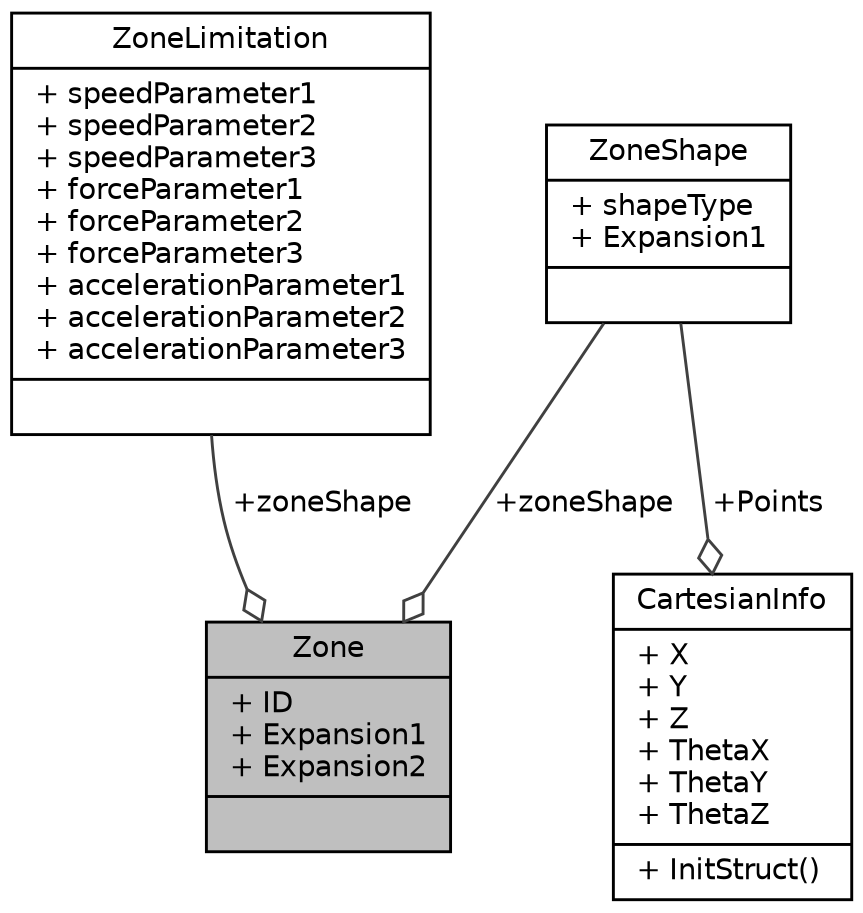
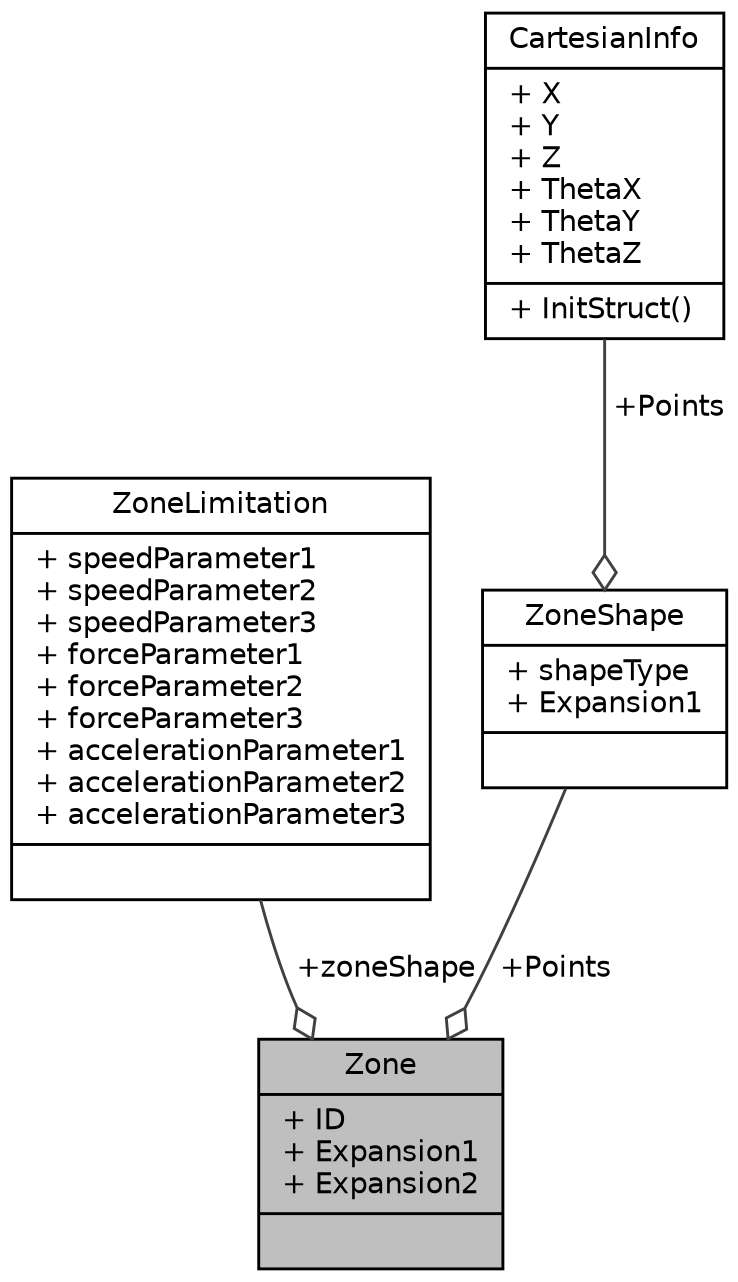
  digraph {
    node [color=black fillcolor=white fontname=Helvetica fontsize=10 shape=record style=filled]
    edge [arrowhead=odiamond color=grey25 fontname=Helvetica fontsize=10 labelfontname=Helvetica labelfontsize=10 style=solid]
    n1 [fillcolor=grey75 fontcolor=black height=0.2 label="{Zone\n|+ ID\l+ Expansion1\l+ Expansion2\l|}" width=0.4]
    n2 [height=0.2 label="{ZoneLimitation\n|+ speedParameter1\l+ speedParameter2\l+ speedParameter3\l+ forceParameter1\l+ forceParameter2\l+ forceParameter3\l+ accelerationParameter1\l+ accelerationParameter2\l+ accelerationParameter3\l|}" width=0.4]
    n3 [height=0.2 label="{ZoneShape\n|+ shapeType\l+ Expansion1\l|}" width=0.4]
    n4 [height=0.2 label="{CartesianInfo\n|+ X\l+ Y\l+ Z\l+ ThetaX\l+ ThetaY\l+ ThetaZ\l|+ InitStruct()\l}" width=0.4]
    n2 -> n1 [label=" +zoneShape"]
-   n3 -> n1 [label=" +zoneShape"]
-   n3 -> n4 [label=" +Points"]
+   n3 -> n1 [label=" +Points"]
+   n4 -> n3 [label=" +Points"]
  }
